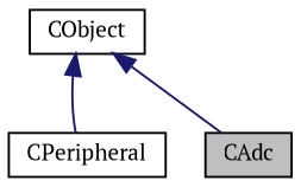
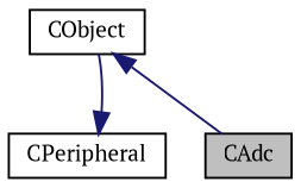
  digraph {
    fontname="PT Serif"
    node [color=black fillcolor=white fontname="PT Serif" fontsize=10 shape=record style=filled]
    edge [color=midnightblue dir=back fontname="PT Serif" fontsize=10 labelfontname=Helvetica labelfontsize=10 style=solid]
    n1 [fillcolor=grey75 fontcolor=black height=0.2 label=CAdc width=0.4]
    n2 [height=0.2 label=CPeripheral width=0.4]
    n3 [height=0.2 label=CObject width=0.4]
    n3 -> n1
-   n3 -> n2
+   n2 -> n3
  }
